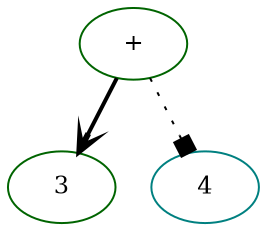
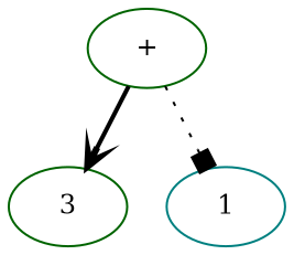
  digraph {
    node [color=darkgreen fontcolor=black fontsize=12 style=fill]
    n1 [label="+"]
    n2 [label=3]
-   n3 [color=teal label=4]
+   n3 [color=teal label=1]
    n1 -> n2 [style=bold arrowhead=vee]
    n1 -> n3 [style=dotted arrowhead=box]
  }
